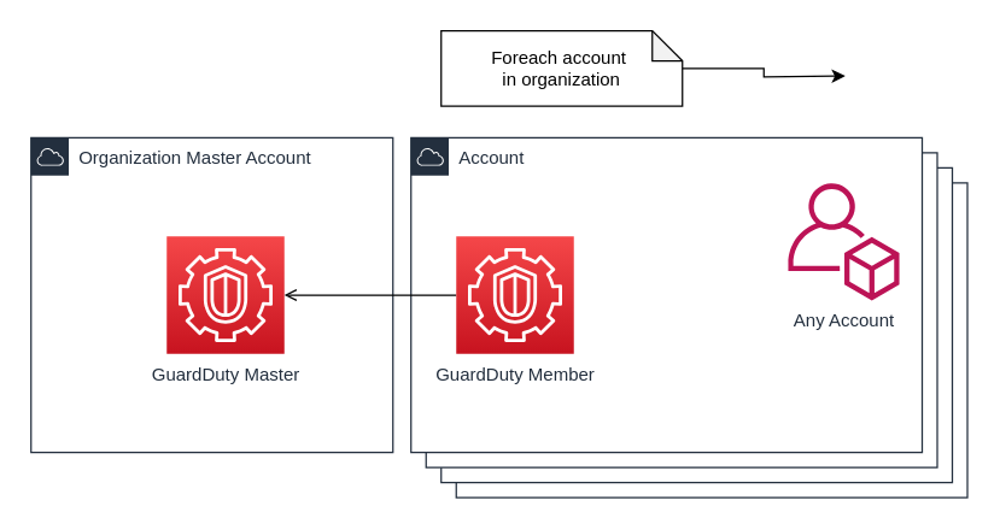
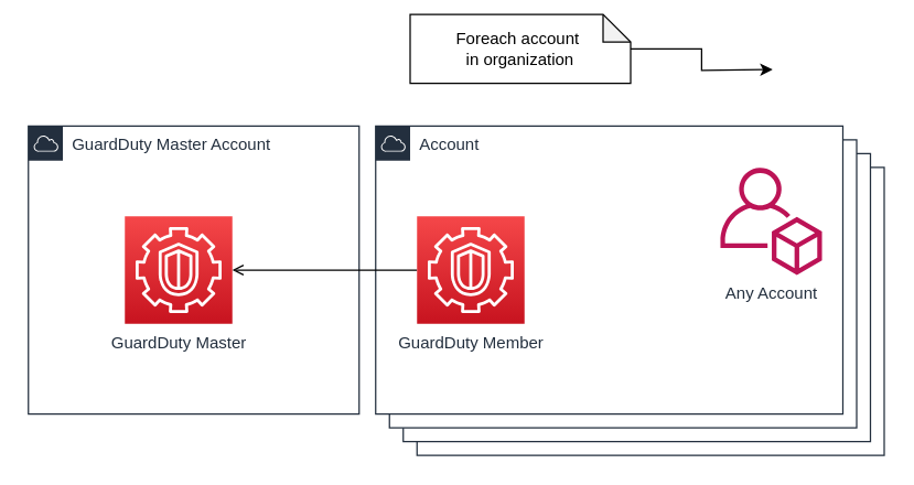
  <mxCell id="0" />
  <mxCell id="1" parent="0" />
- <mxCell id="2" value="Organization Master Account&amp;nbsp;" style="points=[[0,0],[0.25,0],[0.5,0],[0.75,0],[1,0],[1,0.25],[1,0.5],[1,0.75],[1,1],[0.75,1],[0.5,1],[0.25,1],[0,1],[0,0.75],[0,0.5],[0,0.25]];outlineConnect=0;gradientColor=none;html=1;whiteSpace=wrap;fontSize=12;fontStyle=0;shape=mxgraph.aws4.group;grIcon=mxgraph.aws4.group_aws_cloud;strokeColor=#232F3E;fillColor=#ffffff;verticalAlign=top;align=left;spacingLeft=30;fontColor=#232F3E;dashed=0;" parent="1" vertex="1"><mxGeometry x="20" y="91" width="240" height="209" as="geometry" /></mxCell>
- <mxCell id="3" value="GuardDuty Master" style="outlineConnect=0;fontColor=#232F3E;gradientColor=#F54749;gradientDirection=north;fillColor=#C7131F;strokeColor=#ffffff;dashed=0;verticalLabelPosition=bottom;verticalAlign=top;align=center;html=1;fontSize=12;fontStyle=0;aspect=fixed;shape=mxgraph.aws4.resourceIcon;resIcon=mxgraph.aws4.guardduty;" parent="1" vertex="1"><mxGeometry x="110" y="156.5" width="78" height="78" as="geometry" /></mxCell>
+ <mxCell id="2" value="GuardDuty Master Account&amp;nbsp;" style="points=[[0,0],[0.25,0],[0.5,0],[0.75,0],[1,0],[1,0.25],[1,0.5],[1,0.75],[1,1],[0.75,1],[0.5,1],[0.25,1],[0,1],[0,0.75],[0,0.5],[0,0.25]];outlineConnect=0;gradientColor=none;html=1;whiteSpace=wrap;fontSize=12;fontStyle=0;shape=mxgraph.aws4.group;grIcon=mxgraph.aws4.group_aws_cloud;strokeColor=#232F3E;fillColor=#ffffff;verticalAlign=top;align=left;spacingLeft=30;fontColor=#232F3E;dashed=0;" parent="1" vertex="1"><mxGeometry x="20" y="91" width="240" height="209" as="geometry" /></mxCell>
+ <mxCell id="3" value="GuardDuty Master" style="outlineConnect=0;fontColor=#232F3E;gradientColor=#F54749;gradientDirection=north;fillColor=#C7131F;strokeColor=#ffffff;dashed=0;verticalLabelPosition=bottom;verticalAlign=top;align=center;html=1;fontSize=12;fontStyle=0;aspect=fixed;shape=mxgraph.aws4.resourceIcon;resIcon=mxgraph.aws4.guardduty;" parent="1" vertex="1"><mxGeometry x="90" y="156.5" width="78" height="78" as="geometry" /></mxCell>
  <mxCell id="4" value="Account" style="points=[[0,0],[0.25,0],[0.5,0],[0.75,0],[1,0],[1,0.25],[1,0.5],[1,0.75],[1,1],[0.75,1],[0.5,1],[0.25,1],[0,1],[0,0.75],[0,0.5],[0,0.25]];outlineConnect=0;gradientColor=none;html=1;whiteSpace=wrap;fontSize=12;fontStyle=0;shape=mxgraph.aws4.group;grIcon=mxgraph.aws4.group_aws_cloud;strokeColor=#232F3E;fillColor=#ffffff;verticalAlign=top;align=left;spacingLeft=30;fontColor=#232F3E;dashed=0;" parent="1" vertex="1"><mxGeometry x="302" y="121" width="339" height="209" as="geometry" /></mxCell>
  <mxCell id="5" value="Account" style="points=[[0,0],[0.25,0],[0.5,0],[0.75,0],[1,0],[1,0.25],[1,0.5],[1,0.75],[1,1],[0.75,1],[0.5,1],[0.25,1],[0,1],[0,0.75],[0,0.5],[0,0.25]];outlineConnect=0;gradientColor=none;html=1;whiteSpace=wrap;fontSize=12;fontStyle=0;shape=mxgraph.aws4.group;grIcon=mxgraph.aws4.group_aws_cloud;strokeColor=#232F3E;fillColor=#ffffff;verticalAlign=top;align=left;spacingLeft=30;fontColor=#232F3E;dashed=0;" parent="1" vertex="1"><mxGeometry x="292" y="111" width="339" height="209" as="geometry" /></mxCell>
  <mxCell id="6" value="Account" style="points=[[0,0],[0.25,0],[0.5,0],[0.75,0],[1,0],[1,0.25],[1,0.5],[1,0.75],[1,1],[0.75,1],[0.5,1],[0.25,1],[0,1],[0,0.75],[0,0.5],[0,0.25]];outlineConnect=0;gradientColor=none;html=1;whiteSpace=wrap;fontSize=12;fontStyle=0;shape=mxgraph.aws4.group;grIcon=mxgraph.aws4.group_aws_cloud;strokeColor=#232F3E;fillColor=#ffffff;verticalAlign=top;align=left;spacingLeft=30;fontColor=#232F3E;dashed=0;" parent="1" vertex="1"><mxGeometry x="282" y="101" width="339" height="209" as="geometry" /></mxCell>
  <mxCell id="7" value="Account" style="points=[[0,0],[0.25,0],[0.5,0],[0.75,0],[1,0],[1,0.25],[1,0.5],[1,0.75],[1,1],[0.75,1],[0.5,1],[0.25,1],[0,1],[0,0.75],[0,0.5],[0,0.25]];outlineConnect=0;gradientColor=none;html=1;whiteSpace=wrap;fontSize=12;fontStyle=0;shape=mxgraph.aws4.group;grIcon=mxgraph.aws4.group_aws_cloud;strokeColor=#232F3E;fillColor=#ffffff;verticalAlign=top;align=left;spacingLeft=30;fontColor=#232F3E;dashed=0;" parent="1" vertex="1"><mxGeometry x="272" y="91" width="339" height="209" as="geometry" /></mxCell>
  <mxCell id="8" style="edgeStyle=orthogonalEdgeStyle;rounded=0;orthogonalLoop=1;jettySize=auto;html=1;" parent="1" source="9" edge="1"><mxGeometry relative="1" as="geometry"><mxPoint x="560" y="50" as="targetPoint" /></mxGeometry></mxCell>
- <mxCell id="9" value="Foreach account&amp;nbsp;&lt;br&gt;in organization" style="shape=note;whiteSpace=wrap;html=1;backgroundOutline=1;darkOpacity=0.05;strokeColor=#000000;fillColor=#FFFFFF;size=20;" parent="1" vertex="1"><mxGeometry x="292" y="20" width="160" height="50" as="geometry" /></mxCell>
+ <mxCell id="9" value="Foreach account&amp;nbsp;&lt;br&gt;in organization" style="shape=note;whiteSpace=wrap;html=1;backgroundOutline=1;darkOpacity=0.05;strokeColor=#000000;fillColor=#FFFFFF;size=20;" parent="1" vertex="1"><mxGeometry x="297" y="10" width="160" height="50" as="geometry" /></mxCell>
  <mxCell id="10" style="edgeStyle=orthogonalEdgeStyle;rounded=0;orthogonalLoop=1;jettySize=auto;html=1;endArrow=open;" edge="1" parent="1" source="11" target="3"><mxGeometry relative="1" as="geometry" /></mxCell>
  <mxCell id="11" value="GuardDuty Member" style="outlineConnect=0;fontColor=#232F3E;gradientColor=#F54749;gradientDirection=north;fillColor=#C7131F;strokeColor=#ffffff;dashed=0;verticalLabelPosition=bottom;verticalAlign=top;align=center;html=1;fontSize=12;fontStyle=0;aspect=fixed;shape=mxgraph.aws4.resourceIcon;resIcon=mxgraph.aws4.guardduty;" parent="1" vertex="1"><mxGeometry x="302" y="156.5" width="78" height="78" as="geometry" /></mxCell>
  <mxCell id="12" value="Any Account" style="outlineConnect=0;fontColor=#232F3E;gradientColor=none;fillColor=#BC1356;strokeColor=none;dashed=0;verticalLabelPosition=bottom;verticalAlign=top;align=center;html=1;fontSize=12;fontStyle=0;aspect=fixed;pointerEvents=1;shape=mxgraph.aws4.organizations_account;" parent="1" vertex="1"><mxGeometry x="522" y="121" width="74" height="78" as="geometry" /></mxCell>
